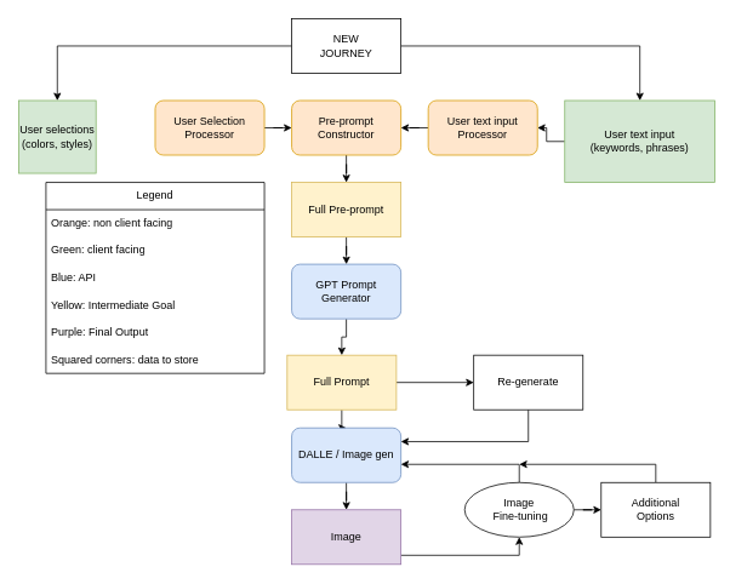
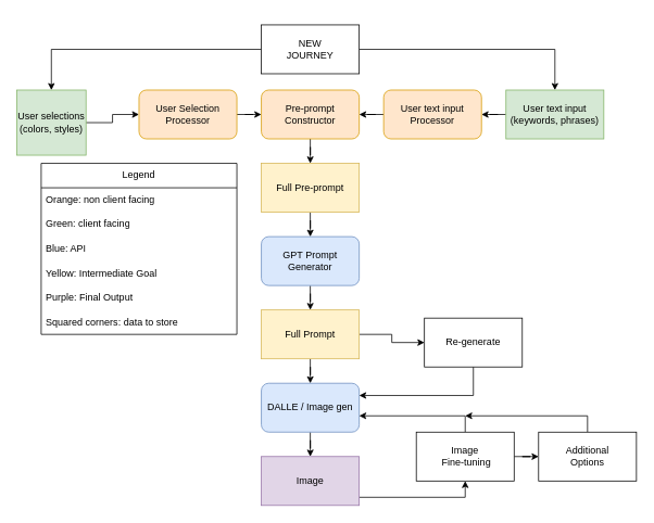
  <mxCell id="0" />
  <mxCell id="1" parent="0" />
+ <mxCell id="2" style="edgeStyle=orthogonalEdgeStyle;rounded=0;orthogonalLoop=1;jettySize=auto;html=1;entryX=0;entryY=0.5;entryDx=0;entryDy=0;" edge="1" parent="1" source="3" target="14"><mxGeometry relative="1" as="geometry" /></mxCell>
  <mxCell id="3" value="User selections&lt;br&gt;(colors, styles)" style="rounded=0;whiteSpace=wrap;html=1;fillColor=#d5e8d4;strokeColor=#82b366;gradientColor=none;" vertex="1" parent="1"><mxGeometry x="20" y="110" width="85" height="80" as="geometry" /></mxCell>
  <mxCell id="4" style="edgeStyle=orthogonalEdgeStyle;rounded=0;orthogonalLoop=1;jettySize=auto;html=1;entryX=0.5;entryY=0;entryDx=0;entryDy=0;" edge="1" parent="1" source="5" target="29"><mxGeometry relative="1" as="geometry" /></mxCell>
  <mxCell id="5" value="Pre-prompt Constructor" style="rounded=1;whiteSpace=wrap;html=1;fillColor=#ffe6cc;strokeColor=#d79b00;" vertex="1" parent="1"><mxGeometry x="320" y="110" width="120" height="60" as="geometry" /></mxCell>
  <mxCell id="6" style="edgeStyle=orthogonalEdgeStyle;rounded=0;orthogonalLoop=1;jettySize=auto;html=1;entryX=0.5;entryY=0;entryDx=0;entryDy=0;" edge="1" parent="1" source="8" target="10"><mxGeometry relative="1" as="geometry" /></mxCell>
  <mxCell id="7" style="edgeStyle=orthogonalEdgeStyle;rounded=0;orthogonalLoop=1;jettySize=auto;html=1;entryX=0;entryY=0.5;entryDx=0;entryDy=0;" edge="1" parent="1" source="8" target="34"><mxGeometry relative="1" as="geometry" /></mxCell>
- <mxCell id="8" value="Full Prompt" style="rounded=0;whiteSpace=wrap;html=1;fillColor=#fff2cc;strokeColor=#d6b656;" vertex="1" parent="1"><mxGeometry x="315" y="390" width="120" height="60" as="geometry" /></mxCell>
+ <mxCell id="8" value="Full Prompt" style="rounded=0;whiteSpace=wrap;html=1;fillColor=#fff2cc;strokeColor=#d6b656;" vertex="1" parent="1"><mxGeometry x="320" y="380" width="120" height="60" as="geometry" /></mxCell>
  <mxCell id="9" style="edgeStyle=orthogonalEdgeStyle;rounded=0;orthogonalLoop=1;jettySize=auto;html=1;entryX=0.5;entryY=0;entryDx=0;entryDy=0;" edge="1" parent="1" source="10" target="16"><mxGeometry relative="1" as="geometry" /></mxCell>
  <mxCell id="10" value="DALLE / Image gen" style="rounded=1;whiteSpace=wrap;html=1;fillColor=#dae8fc;strokeColor=#6c8ebf;" vertex="1" parent="1"><mxGeometry x="320" y="470" width="120" height="60" as="geometry" /></mxCell>
  <mxCell id="11" style="edgeStyle=orthogonalEdgeStyle;rounded=0;orthogonalLoop=1;jettySize=auto;html=1;entryX=1;entryY=0.5;entryDx=0;entryDy=0;" edge="1" parent="1" source="12" target="27"><mxGeometry relative="1" as="geometry" /></mxCell>
- <mxCell id="12" value="User text input&lt;br&gt;(keywords, phrases)" style="rounded=0;whiteSpace=wrap;html=1;fillColor=#d5e8d4;strokeColor=#82b366;" vertex="1" parent="1"><mxGeometry x="620" y="110" width="165" height="90" as="geometry" /></mxCell>
+ <mxCell id="12" value="User text input&lt;br&gt;(keywords, phrases)" style="rounded=0;whiteSpace=wrap;html=1;fillColor=#d5e8d4;strokeColor=#82b366;" vertex="1" parent="1"><mxGeometry x="620" y="110" width="120" height="60" as="geometry" /></mxCell>
  <mxCell id="13" style="edgeStyle=orthogonalEdgeStyle;rounded=0;orthogonalLoop=1;jettySize=auto;html=1;entryX=0;entryY=0.5;entryDx=0;entryDy=0;" edge="1" parent="1" source="14" target="5"><mxGeometry relative="1" as="geometry" /></mxCell>
  <mxCell id="14" value="User Selection&lt;br&gt;Processor" style="rounded=1;whiteSpace=wrap;html=1;fillColor=#ffe6cc;strokeColor=#d79b00;" vertex="1" parent="1"><mxGeometry x="170" y="110" width="120" height="60" as="geometry" /></mxCell>
  <mxCell id="15" style="edgeStyle=orthogonalEdgeStyle;rounded=0;orthogonalLoop=1;jettySize=auto;html=1;entryX=0.5;entryY=1;entryDx=0;entryDy=0;" edge="1" parent="1" target="32"><mxGeometry relative="1" as="geometry"><mxPoint x="440" y="610" as="sourcePoint" /><Array as="points"><mxPoint x="570" y="610" /></Array></mxGeometry></mxCell>
  <mxCell id="16" value="Image" style="rounded=0;whiteSpace=wrap;html=1;fillColor=#e1d5e7;strokeColor=#9673a6;" vertex="1" parent="1"><mxGeometry x="320" y="560" width="120" height="60" as="geometry" /></mxCell>
  <mxCell id="17" style="edgeStyle=orthogonalEdgeStyle;rounded=0;orthogonalLoop=1;jettySize=auto;html=1;entryX=0.5;entryY=0;entryDx=0;entryDy=0;" edge="1" parent="1" source="18" target="8"><mxGeometry relative="1" as="geometry" /></mxCell>
  <mxCell id="18" value="GPT Prompt Generator" style="rounded=1;whiteSpace=wrap;html=1;fillColor=#dae8fc;strokeColor=#6c8ebf;" vertex="1" parent="1"><mxGeometry x="320" y="290" width="120" height="60" as="geometry" /></mxCell>
  <mxCell id="19" value="Legend" style="swimlane;fontStyle=0;childLayout=stackLayout;horizontal=1;startSize=30;horizontalStack=0;resizeParent=1;resizeParentMax=0;resizeLast=0;collapsible=1;marginBottom=0;whiteSpace=wrap;html=1;" vertex="1" parent="1"><mxGeometry x="50" y="200" width="240" height="210" as="geometry" /></mxCell>
  <mxCell id="20" value="Orange: non client facing" style="text;strokeColor=none;fillColor=none;align=left;verticalAlign=middle;spacingLeft=4;spacingRight=4;overflow=hidden;points=[[0,0.5],[1,0.5]];portConstraint=eastwest;rotatable=0;whiteSpace=wrap;html=1;" vertex="1" parent="19"><mxGeometry y="30" width="240" height="30" as="geometry" /></mxCell>
  <mxCell id="21" value="Green: client facing" style="text;strokeColor=none;fillColor=none;align=left;verticalAlign=middle;spacingLeft=4;spacingRight=4;overflow=hidden;points=[[0,0.5],[1,0.5]];portConstraint=eastwest;rotatable=0;whiteSpace=wrap;html=1;" vertex="1" parent="19"><mxGeometry y="60" width="240" height="30" as="geometry" /></mxCell>
  <mxCell id="22" value="Blue: API" style="text;strokeColor=none;fillColor=none;align=left;verticalAlign=middle;spacingLeft=4;spacingRight=4;overflow=hidden;points=[[0,0.5],[1,0.5]];portConstraint=eastwest;rotatable=0;whiteSpace=wrap;html=1;" vertex="1" parent="19"><mxGeometry y="90" width="240" height="30" as="geometry" /></mxCell>
  <mxCell id="23" value="Yellow: Intermediate Goal" style="text;strokeColor=none;fillColor=none;align=left;verticalAlign=middle;spacingLeft=4;spacingRight=4;overflow=hidden;points=[[0,0.5],[1,0.5]];portConstraint=eastwest;rotatable=0;whiteSpace=wrap;html=1;" vertex="1" parent="19"><mxGeometry y="120" width="240" height="30" as="geometry" /></mxCell>
  <mxCell id="24" value="Purple: Final Output" style="text;strokeColor=none;fillColor=none;align=left;verticalAlign=middle;spacingLeft=4;spacingRight=4;overflow=hidden;points=[[0,0.5],[1,0.5]];portConstraint=eastwest;rotatable=0;whiteSpace=wrap;html=1;" vertex="1" parent="19"><mxGeometry y="150" width="240" height="30" as="geometry" /></mxCell>
  <mxCell id="25" value="Squared corners: data to store" style="text;strokeColor=none;fillColor=none;align=left;verticalAlign=middle;spacingLeft=4;spacingRight=4;overflow=hidden;points=[[0,0.5],[1,0.5]];portConstraint=eastwest;rotatable=0;whiteSpace=wrap;html=1;" vertex="1" parent="19"><mxGeometry y="180" width="240" height="30" as="geometry" /></mxCell>
  <mxCell id="26" style="edgeStyle=orthogonalEdgeStyle;rounded=0;orthogonalLoop=1;jettySize=auto;html=1;entryX=1;entryY=0.5;entryDx=0;entryDy=0;" edge="1" parent="1" source="27" target="5"><mxGeometry relative="1" as="geometry" /></mxCell>
  <mxCell id="27" value="User text input&lt;br&gt;Processor" style="rounded=1;whiteSpace=wrap;html=1;fillColor=#ffe6cc;strokeColor=#d79b00;" vertex="1" parent="1"><mxGeometry x="470" y="110" width="120" height="60" as="geometry" /></mxCell>
  <mxCell id="28" style="edgeStyle=orthogonalEdgeStyle;rounded=0;orthogonalLoop=1;jettySize=auto;html=1;entryX=0.5;entryY=0;entryDx=0;entryDy=0;" edge="1" parent="1" source="29" target="18"><mxGeometry relative="1" as="geometry" /></mxCell>
  <mxCell id="29" value="Full Pre-prompt" style="rounded=0;whiteSpace=wrap;html=1;fillColor=#fff2cc;strokeColor=#d6b656;" vertex="1" parent="1"><mxGeometry x="320" y="200" width="120" height="60" as="geometry" /></mxCell>
  <mxCell id="30" style="edgeStyle=orthogonalEdgeStyle;rounded=0;orthogonalLoop=1;jettySize=auto;html=1;entryX=1;entryY=0.5;entryDx=0;entryDy=0;exitX=0.5;exitY=0;exitDx=0;exitDy=0;" edge="1" parent="1" source="32"><mxGeometry relative="1" as="geometry"><mxPoint x="440" y="510" as="targetPoint" /><Array as="points"><mxPoint x="570" y="510" /></Array></mxGeometry></mxCell>
  <mxCell id="31" style="edgeStyle=orthogonalEdgeStyle;rounded=0;orthogonalLoop=1;jettySize=auto;html=1;entryX=0;entryY=0.5;entryDx=0;entryDy=0;" edge="1" parent="1" source="32" target="36"><mxGeometry relative="1" as="geometry" /></mxCell>
- <mxCell id="32" value="Image&lt;br&gt;&amp;nbsp;Fine-tuning" style="ellipse;whiteSpace=wrap;html=1;" vertex="1" parent="1"><mxGeometry x="510" y="530" width="120" height="60" as="geometry" /></mxCell>
+ <mxCell id="32" value="Image&lt;br&gt;&amp;nbsp;Fine-tuning" style="rounded=0;whiteSpace=wrap;html=1;" vertex="1" parent="1"><mxGeometry x="510" y="530" width="120" height="60" as="geometry" /></mxCell>
  <mxCell id="33" style="edgeStyle=orthogonalEdgeStyle;rounded=0;orthogonalLoop=1;jettySize=auto;html=1;exitX=0.5;exitY=1;exitDx=0;exitDy=0;entryX=1;entryY=0.25;entryDx=0;entryDy=0;" edge="1" parent="1" source="34" target="10"><mxGeometry relative="1" as="geometry" /></mxCell>
  <mxCell id="34" value="Re-generate" style="rounded=0;whiteSpace=wrap;html=1;" vertex="1" parent="1"><mxGeometry x="520" y="390" width="120" height="60" as="geometry" /></mxCell>
  <mxCell id="35" style="edgeStyle=orthogonalEdgeStyle;rounded=0;orthogonalLoop=1;jettySize=auto;html=1;" edge="1" parent="1" source="36"><mxGeometry relative="1" as="geometry"><mxPoint x="570" y="510" as="targetPoint" /><Array as="points"><mxPoint x="720" y="510" /></Array></mxGeometry></mxCell>
  <mxCell id="36" value="Additional&lt;br&gt;Options" style="rounded=0;whiteSpace=wrap;html=1;" vertex="1" parent="1"><mxGeometry x="660" y="530" width="120" height="60" as="geometry" /></mxCell>
  <mxCell id="37" style="edgeStyle=orthogonalEdgeStyle;rounded=0;orthogonalLoop=1;jettySize=auto;html=1;entryX=0.5;entryY=0;entryDx=0;entryDy=0;" edge="1" parent="1" source="39" target="3"><mxGeometry relative="1" as="geometry" /></mxCell>
  <mxCell id="38" style="edgeStyle=orthogonalEdgeStyle;rounded=0;orthogonalLoop=1;jettySize=auto;html=1;entryX=0.5;entryY=0;entryDx=0;entryDy=0;" edge="1" parent="1" source="39" target="12"><mxGeometry relative="1" as="geometry" /></mxCell>
- <mxCell id="39" value="NEW&lt;br&gt;JOURNEY" style="rounded=0;whiteSpace=wrap;html=1;" vertex="1" parent="1"><mxGeometry x="320" y="20" width="120" height="60" as="geometry" /></mxCell>
+ <mxCell id="39" value="NEW&lt;br&gt;JOURNEY" style="rounded=0;whiteSpace=wrap;html=1;" vertex="1" parent="1"><mxGeometry x="320" y="30" width="120" height="60" as="geometry" /></mxCell>
